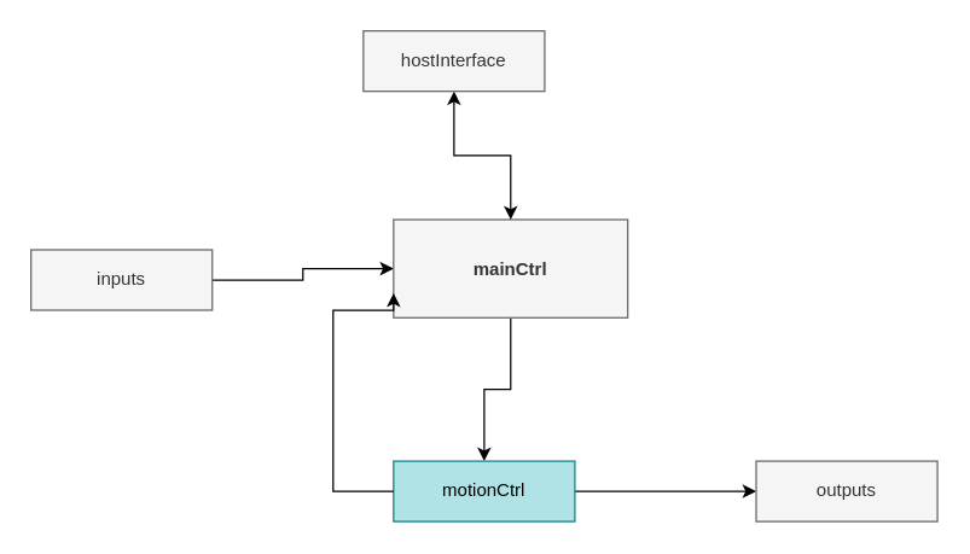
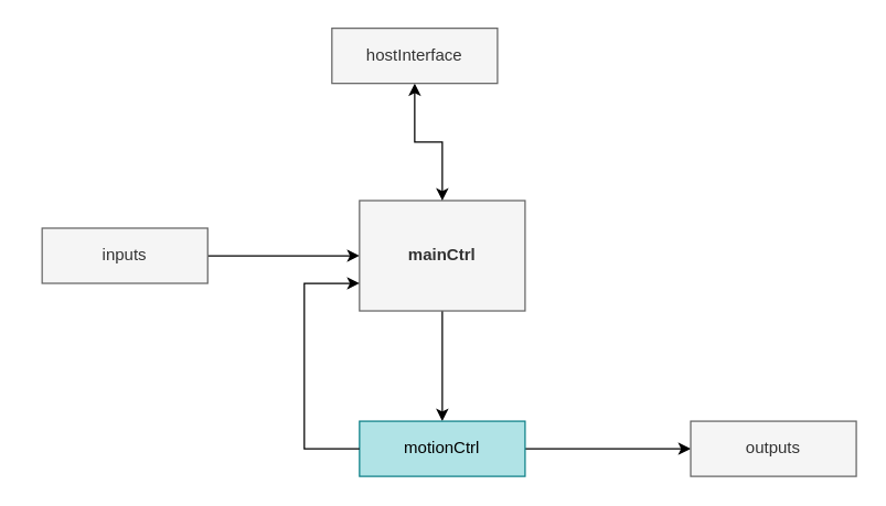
  <mxCell id="0" />
  <mxCell id="1" parent="0" />
  <mxCell id="2" value="" style="edgeStyle=orthogonalEdgeStyle;rounded=0;orthogonalLoop=1;jettySize=auto;html=1;" edge="1" parent="1" source="4" target="6"><mxGeometry relative="1" as="geometry" /></mxCell>
  <mxCell id="3" value="" style="edgeStyle=orthogonalEdgeStyle;rounded=0;orthogonalLoop=1;jettySize=auto;html=1;startArrow=classic;startFill=1;endArrow=none;endFill=0;" edge="1" parent="1" source="4" target="7"><mxGeometry relative="1" as="geometry" /></mxCell>
- <mxCell id="4" value="mainCtrl" style="rounded=0;whiteSpace=wrap;html=1;fillColor=#f5f5f5;fontColor=#333333;strokeColor=#666666;fontStyle=1" vertex="1" parent="1"><mxGeometry x="260" y="145" width="155" height="65" as="geometry" /></mxCell>
+ <mxCell id="4" value="mainCtrl" style="rounded=0;whiteSpace=wrap;html=1;fillColor=#f5f5f5;fontColor=#333333;strokeColor=#666666;fontStyle=1" vertex="1" parent="1"><mxGeometry x="260" y="145" width="120" height="80" as="geometry" /></mxCell>
  <mxCell id="5" value="" style="edgeStyle=orthogonalEdgeStyle;rounded=0;orthogonalLoop=1;jettySize=auto;html=1;startArrow=none;startFill=0;endArrow=classic;endFill=1;" edge="1" parent="1" source="6" target="8"><mxGeometry relative="1" as="geometry" /></mxCell>
  <mxCell id="6" value="motionCtrl" style="whiteSpace=wrap;html=1;rounded=0;fillColor=#b0e3e6;strokeColor=#0e8088;" vertex="1" parent="1"><mxGeometry x="260" y="305" width="120" height="40" as="geometry" /></mxCell>
- <mxCell id="7" value="inputs" style="whiteSpace=wrap;html=1;rounded=0;fillColor=#f5f5f5;fontColor=#333333;strokeColor=#666666;" vertex="1" parent="1"><mxGeometry x="20" y="165" width="120" height="40" as="geometry" /></mxCell>
+ <mxCell id="7" value="inputs" style="whiteSpace=wrap;html=1;rounded=0;fillColor=#f5f5f5;fontColor=#333333;strokeColor=#666666;" vertex="1" parent="1"><mxGeometry x="30" y="165" width="120" height="40" as="geometry" /></mxCell>
  <mxCell id="8" value="outputs" style="whiteSpace=wrap;html=1;rounded=0;fillColor=#f5f5f5;fontColor=#333333;strokeColor=#666666;" vertex="1" parent="1"><mxGeometry x="500" y="305" width="120" height="40" as="geometry" /></mxCell>
  <mxCell id="9" value="" style="endArrow=classic;html=1;rounded=0;exitX=0;exitY=0.5;exitDx=0;exitDy=0;entryX=0;entryY=0.75;entryDx=0;entryDy=0;edgeStyle=orthogonalEdgeStyle;" edge="1" parent="1" source="6" target="4"><mxGeometry width="50" height="50" relative="1" as="geometry"><mxPoint x="290" y="255" as="sourcePoint" /><mxPoint x="340" y="205" as="targetPoint" /><Array as="points"><mxPoint x="220" y="325" /><mxPoint x="220" y="205" /></Array></mxGeometry></mxCell>
  <mxCell id="10" style="edgeStyle=orthogonalEdgeStyle;rounded=0;orthogonalLoop=1;jettySize=auto;html=1;entryX=0.5;entryY=0;entryDx=0;entryDy=0;startArrow=classic;startFill=1;endArrow=classic;endFill=1;" edge="1" parent="1" source="11" target="4"><mxGeometry relative="1" as="geometry" /></mxCell>
  <mxCell id="11" value="hostInterface" style="rounded=0;whiteSpace=wrap;html=1;fillColor=#f5f5f5;fontColor=#333333;strokeColor=#666666;" vertex="1" parent="1"><mxGeometry x="240" y="20" width="120" height="40" as="geometry" /></mxCell>
